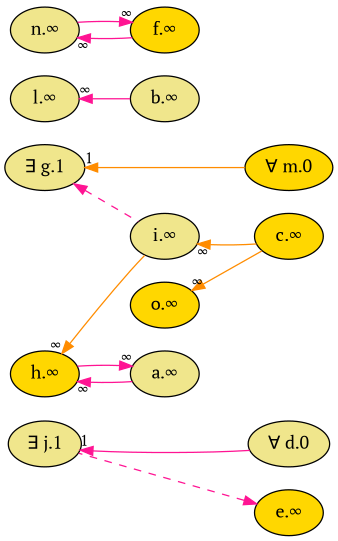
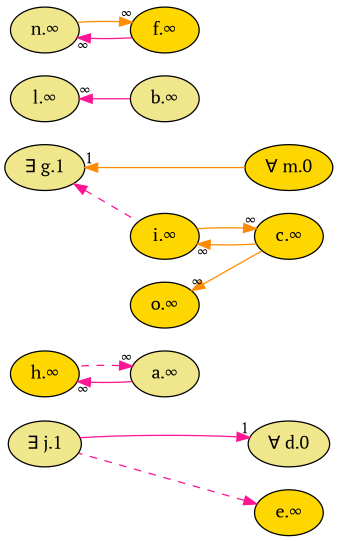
  digraph {
    fontname="PT Serif"
    rankdir=LR
    node [fillcolor=khaki fontname="PT Serif" fontsize=14 style=filled]
    edge [color=deeppink dir=back fontname="PT Serif" fontsize=12 labeldistance=1.5 style=solid taillabel="∞"]
    n1 [label="∀ d.0"]
    n2 [fillcolor=gold label="∀ m.0"]
    n3 [label="∃ g.1"]
    n4 [label="∃ j.1"]
-   n5 [label="i.∞"]
+   n5 [fillcolor=gold label="i.∞"]
    n6 [label="a.∞"]
    n7 [fillcolor=gold label="h.∞"]
    n8 [label="b.∞"]
    n9 [fillcolor=gold label="c.∞"]
    n10 [fillcolor=gold label="o.∞"]
    n11 [fillcolor=gold label="e.∞"]
    n12 [label="n.∞"]
    n13 [fillcolor=gold label="f.∞"]
    n14 [label="l.∞"]
    subgraph sub_1 {
      rank=max
      n1
      n2
    }
    subgraph sub_2 {
      rank=min
      n3
      n4
    }
    n3 -> n2 [color=darkorange taillabel=1]
    n3 -> n5 [constraint=false style=dashed taillabel=""]
-   n4 -> n1 [taillabel=1]
+   n1 -> n4 [taillabel=1]
    n5 -> n9 [color=darkorange]
-   n6 -> n7
+   n6 -> n7 [style=dashed]
    n7 -> n6
-   n7 -> n5 [color=darkorange]
+   n9 -> n5 [color=darkorange]
    n10 -> n9 [color=darkorange]
    n11 -> n4 [constraint=false style=dashed taillabel=""]
    n12 -> n13
-   n13 -> n12
+   n13 -> n12 [color=darkorange]
    n14 -> n8
  }
